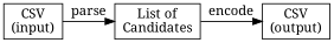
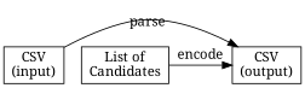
  digraph {
    fontname="Noto Serif"
    node [fontname="Noto Serif" shape=box]
    edge [fontname="Noto Serif"]
    n1 [label="CSV\n(input)"]
    n2 [label="List of\nCandidates"]
    n3 [label="CSV\n(output)"]
    subgraph sub_1 {
      rank=same
      n1
      n2
      n3
    }
-   n1 -> n2 [label=parse]
+   n1 -> n3 [label=parse]
    n2 -> n3 [label=encode]
  }
